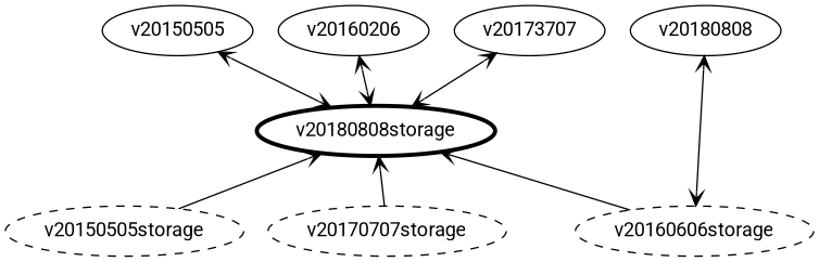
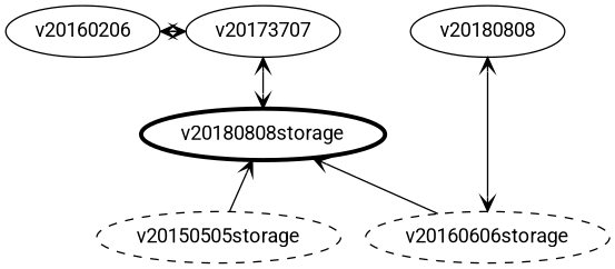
  graph {
    fontname=Roboto
    node [fontname=Roboto group=api shape=ellipse]
    edge [arrowhead=vee arrowtail=vee dir=both fontname=Roboto]
-   v20150505
    n2 [label=v20160206]
    n3 [label=v20173707]
    v20180808
    v20150505storage [group=storage penwidth=1 rankType=min style=dashed]
    v20160606storage [group=storage penwidth=1 rankType=min style=dashed]
-   v20170707storage [group=storage penwidth=1 rankType=min style=dashed]
    v20180808storage [penwidth=3 group=""]
    subgraph sub_1 {
      label="API Versions"
      labelloc=t
      rank=same
-     v20150505
      n2
      n3
      v20180808
    }
    subgraph sub_2 {
      label="Storage Versions"
      labelloc=b
      rank=same
      v20150505storage
      v20160606storage
-     v20170707storage
    }
-   v20150505 -- v20180808storage
-   n2 -- v20180808storage
+   n2 -- n3
    n3 -- v20180808storage
    v20180808 -- v20160606storage
    v20180808storage -- v20150505storage [dir=back]
    v20180808storage -- v20160606storage [dir=back]
-   v20180808storage -- v20170707storage [dir=back]
  }
